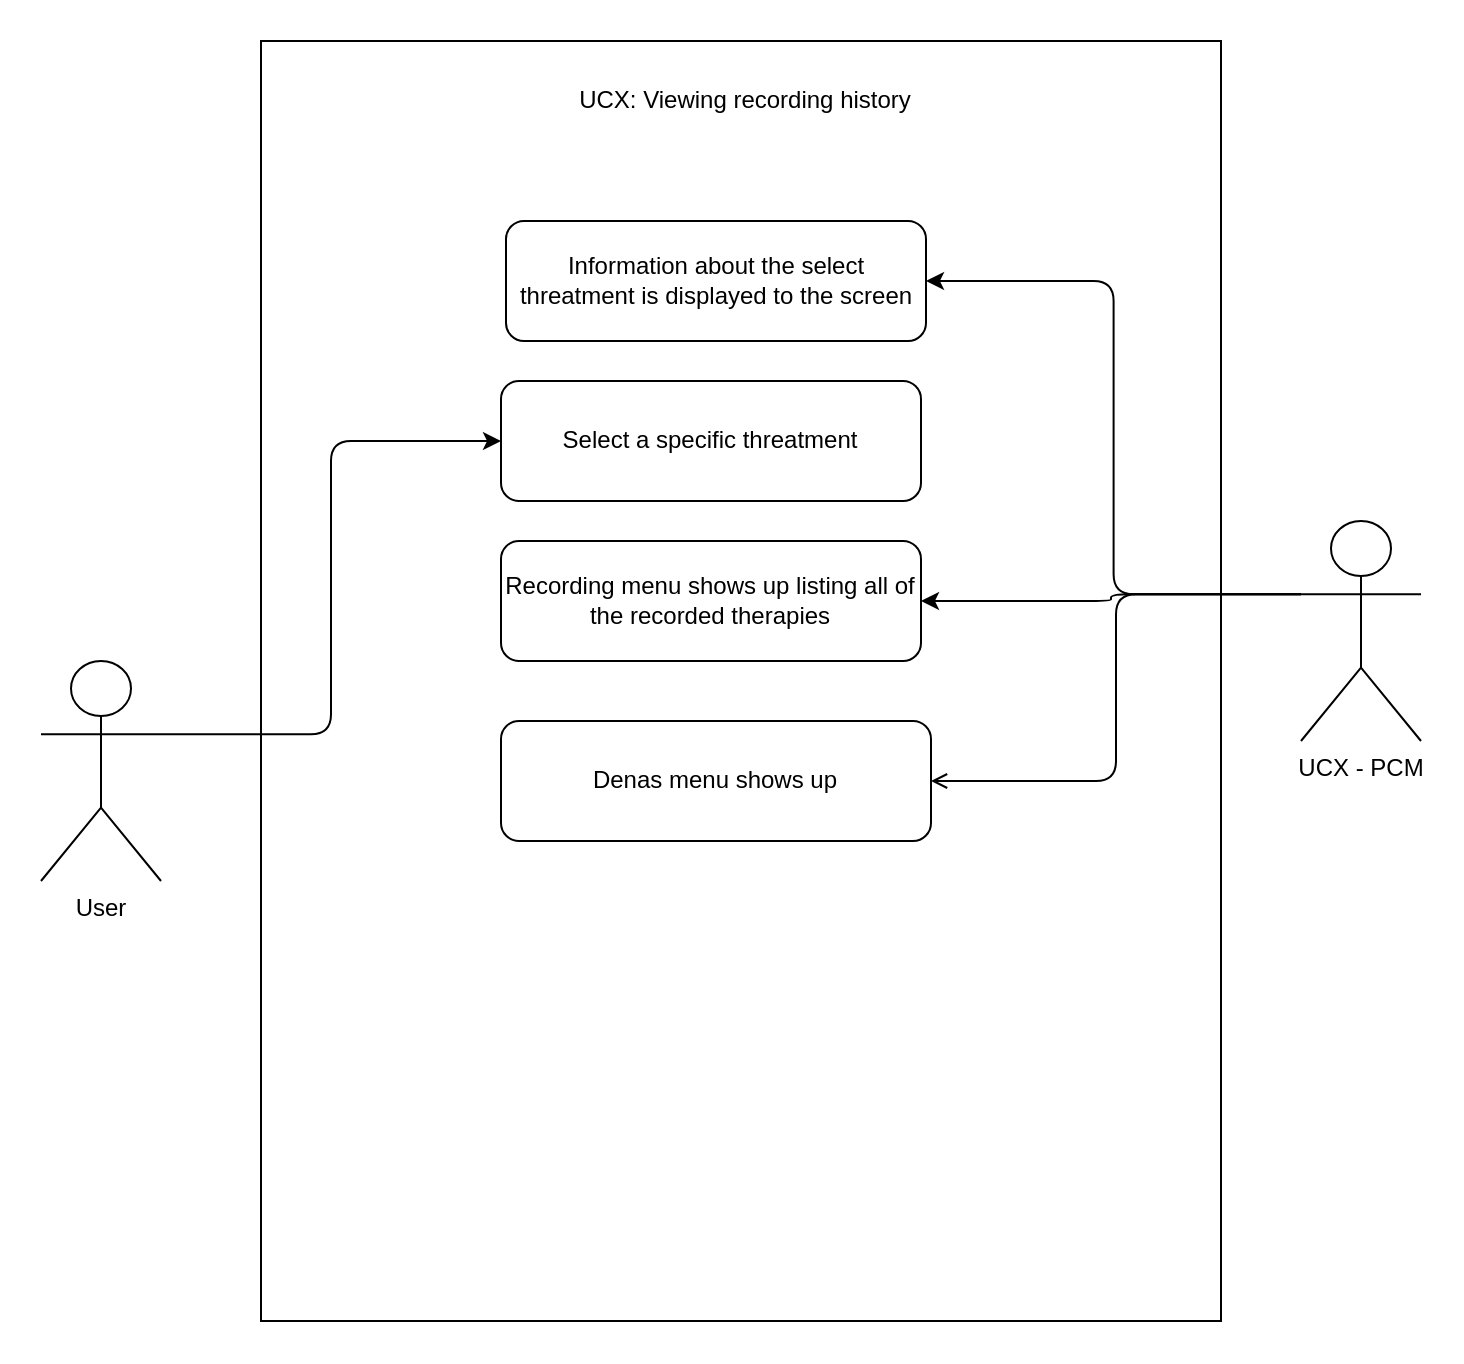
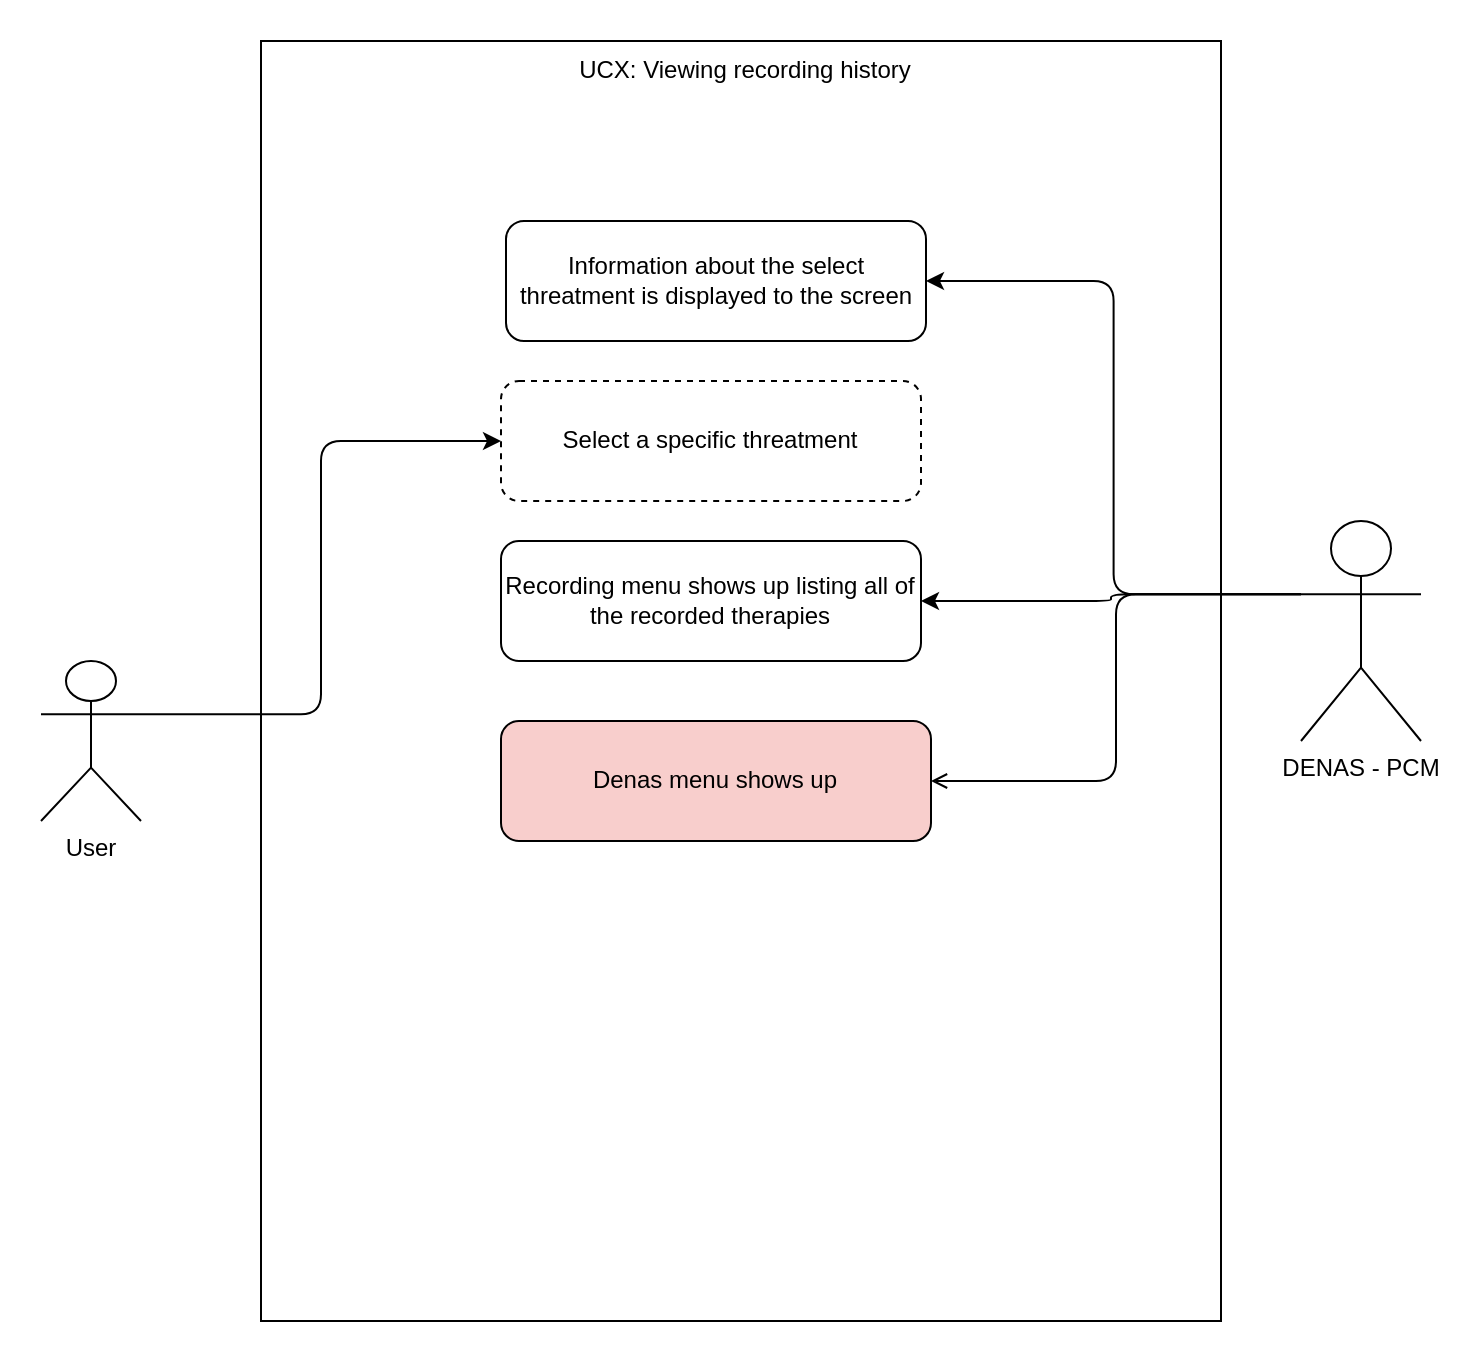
  <mxCell id="0" />
  <mxCell id="1" parent="0" />
  <mxCell id="2" value="" style="rounded=0;whiteSpace=wrap;html=1;" parent="1" vertex="1"><mxGeometry x="130" y="20" width="480" height="640" as="geometry" /></mxCell>
- <mxCell id="3" value="User" style="shape=umlActor;verticalLabelPosition=bottom;verticalAlign=top;html=1;outlineConnect=0;" parent="1" vertex="1"><mxGeometry x="20" y="330" width="60" height="110" as="geometry" /></mxCell>
- <mxCell id="4" value="UCX: Viewing recording history" style="text;html=1;strokeColor=none;fillColor=none;align=center;verticalAlign=middle;whiteSpace=wrap;rounded=0;" parent="1" vertex="1"><mxGeometry x="230" y="40" width="285" height="20" as="geometry" /></mxCell>
- <mxCell id="5" value="UCX - PCM" style="shape=umlActor;verticalLabelPosition=bottom;verticalAlign=top;html=1;outlineConnect=0;" parent="1" vertex="1"><mxGeometry x="650" y="260" width="60" height="110" as="geometry" /></mxCell>
- <mxCell id="6" value="Denas menu shows up" style="rounded=1;whiteSpace=wrap;html=1;" parent="1" vertex="1"><mxGeometry x="250" y="360" width="215" height="60" as="geometry" /></mxCell>
+ <mxCell id="3" value="User" style="shape=umlActor;verticalLabelPosition=bottom;verticalAlign=top;html=1;outlineConnect=0;" parent="1" vertex="1"><mxGeometry x="20" y="330" width="50" height="80" as="geometry" /></mxCell>
+ <mxCell id="4" value="UCX: Viewing recording history" style="text;html=1;strokeColor=none;fillColor=none;align=center;verticalAlign=middle;whiteSpace=wrap;rounded=0;" parent="1" vertex="1"><mxGeometry x="230" y="25" width="285" height="20" as="geometry" /></mxCell>
+ <mxCell id="5" value="DENAS - PCM" style="shape=umlActor;verticalLabelPosition=bottom;verticalAlign=top;html=1;outlineConnect=0;" parent="1" vertex="1"><mxGeometry x="650" y="260" width="60" height="110" as="geometry" /></mxCell>
+ <mxCell id="6" value="Denas menu shows up" style="rounded=1;whiteSpace=wrap;html=1;fillColor=#f8cecc;" parent="1" vertex="1"><mxGeometry x="250" y="360" width="215" height="60" as="geometry" /></mxCell>
  <mxCell id="7" value="" style="endArrow=open;html=1;strokeColor=#000000;edgeStyle=orthogonalEdgeStyle;entryX=1;entryY=0.5;entryDx=0;entryDy=0;exitX=0;exitY=0.333;exitDx=0;exitDy=0;exitPerimeter=0;" parent="1" source="5" target="6" edge="1"><mxGeometry width="50" height="50" relative="1" as="geometry"><mxPoint x="670" y="290" as="sourcePoint" /><mxPoint x="655" y="490" as="targetPoint" /></mxGeometry></mxCell>
  <mxCell id="8" value="Recording menu shows up listing all of the recorded therapies" style="rounded=1;whiteSpace=wrap;html=1;" parent="1" vertex="1"><mxGeometry x="250" y="270" width="210" height="60" as="geometry" /></mxCell>
  <mxCell id="9" value="" style="endArrow=classic;html=1;strokeColor=#000000;edgeStyle=orthogonalEdgeStyle;entryX=1;entryY=0.5;entryDx=0;entryDy=0;exitX=0;exitY=0.333;exitDx=0;exitDy=0;exitPerimeter=0;" parent="1" source="5" target="8" edge="1"><mxGeometry width="50" height="50" relative="1" as="geometry"><mxPoint x="690" y="360" as="sourcePoint" /><mxPoint x="475" y="350" as="targetPoint" /></mxGeometry></mxCell>
- <mxCell id="10" value="Select a specific threatment" style="rounded=1;whiteSpace=wrap;html=1;" parent="1" vertex="1"><mxGeometry x="250" y="190" width="210" height="60" as="geometry" /></mxCell>
+ <mxCell id="10" value="Select a specific threatment" style="rounded=1;whiteSpace=wrap;html=1;dashed=1;" parent="1" vertex="1"><mxGeometry x="250" y="190" width="210" height="60" as="geometry" /></mxCell>
  <mxCell id="11" value="Information about the select threatment is displayed to the screen" style="rounded=1;whiteSpace=wrap;html=1;" parent="1" vertex="1"><mxGeometry x="252.5" y="110" width="210" height="60" as="geometry" /></mxCell>
  <mxCell id="12" value="" style="endArrow=classic;html=1;strokeColor=#000000;edgeStyle=orthogonalEdgeStyle;entryX=1;entryY=0.5;entryDx=0;entryDy=0;exitX=0;exitY=0.333;exitDx=0;exitDy=0;exitPerimeter=0;" parent="1" source="5" target="11" edge="1"><mxGeometry width="50" height="50" relative="1" as="geometry"><mxPoint x="660" y="340" as="sourcePoint" /><mxPoint x="470" y="310" as="targetPoint" /></mxGeometry></mxCell>
  <mxCell id="13" value="" style="endArrow=classic;html=1;entryX=0;entryY=0.5;entryDx=0;entryDy=0;edgeStyle=orthogonalEdgeStyle;exitX=1;exitY=0.333;exitDx=0;exitDy=0;exitPerimeter=0;" parent="1" source="3" target="10" edge="1"><mxGeometry width="50" height="50" relative="1" as="geometry"><mxPoint x="90" y="376.667" as="sourcePoint" /><mxPoint x="260" y="490" as="targetPoint" /></mxGeometry></mxCell>
